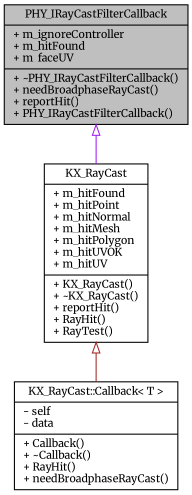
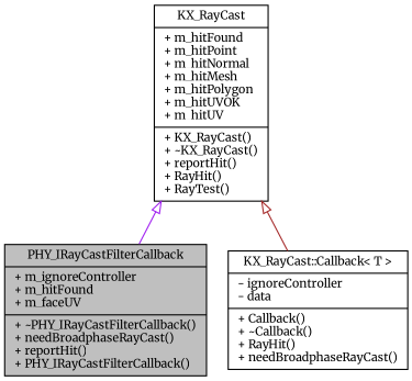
  digraph {
    fontname=Merriweather
    node [color=black fillcolor=white fontname=Merriweather fontsize=10 shape=record style=filled]
    edge [arrowtail=empty dir=back fontname=Merriweather fontsize=10 labelfontname=Helvetica labelfontsize=10 style=solid]
    n1 [fillcolor=grey75 fontcolor=black height=0.2 label="{PHY_IRayCastFilterCallback\n|+ m_ignoreController\l+ m_hitFound\l+ m_faceUV\l|+ ~PHY_IRayCastFilterCallback()\l+ needBroadphaseRayCast()\l+ reportHit()\l+ PHY_IRayCastFilterCallback()\l}" width=0.4]
    n2 [height=0.2 label="{KX_RayCast\n|+ m_hitFound\l+ m_hitPoint\l+ m_hitNormal\l+ m_hitMesh\l+ m_hitPolygon\l+ m_hitUVOK\l+ m_hitUV\l|+ KX_RayCast()\l+ ~KX_RayCast()\l+ reportHit()\l+ RayHit()\l+ RayTest()\l}" width=0.4]
-   n3 [height=0.2 label="{KX_RayCast::Callback\< T \>\n|- self\l- data\l|+ Callback()\l+ ~Callback()\l+ RayHit()\l+ needBroadphaseRayCast()\l}" width=0.4]
-   n1 -> n2 [color=purple]
+   n3 [height=0.2 label="{KX_RayCast::Callback\< T \>\n|- ignoreController\l- data\l|+ Callback()\l+ ~Callback()\l+ RayHit()\l+ needBroadphaseRayCast()\l}" width=0.4]
+   n2 -> n1 [color=purple]
    n2 -> n3 [color=brown]
  }
